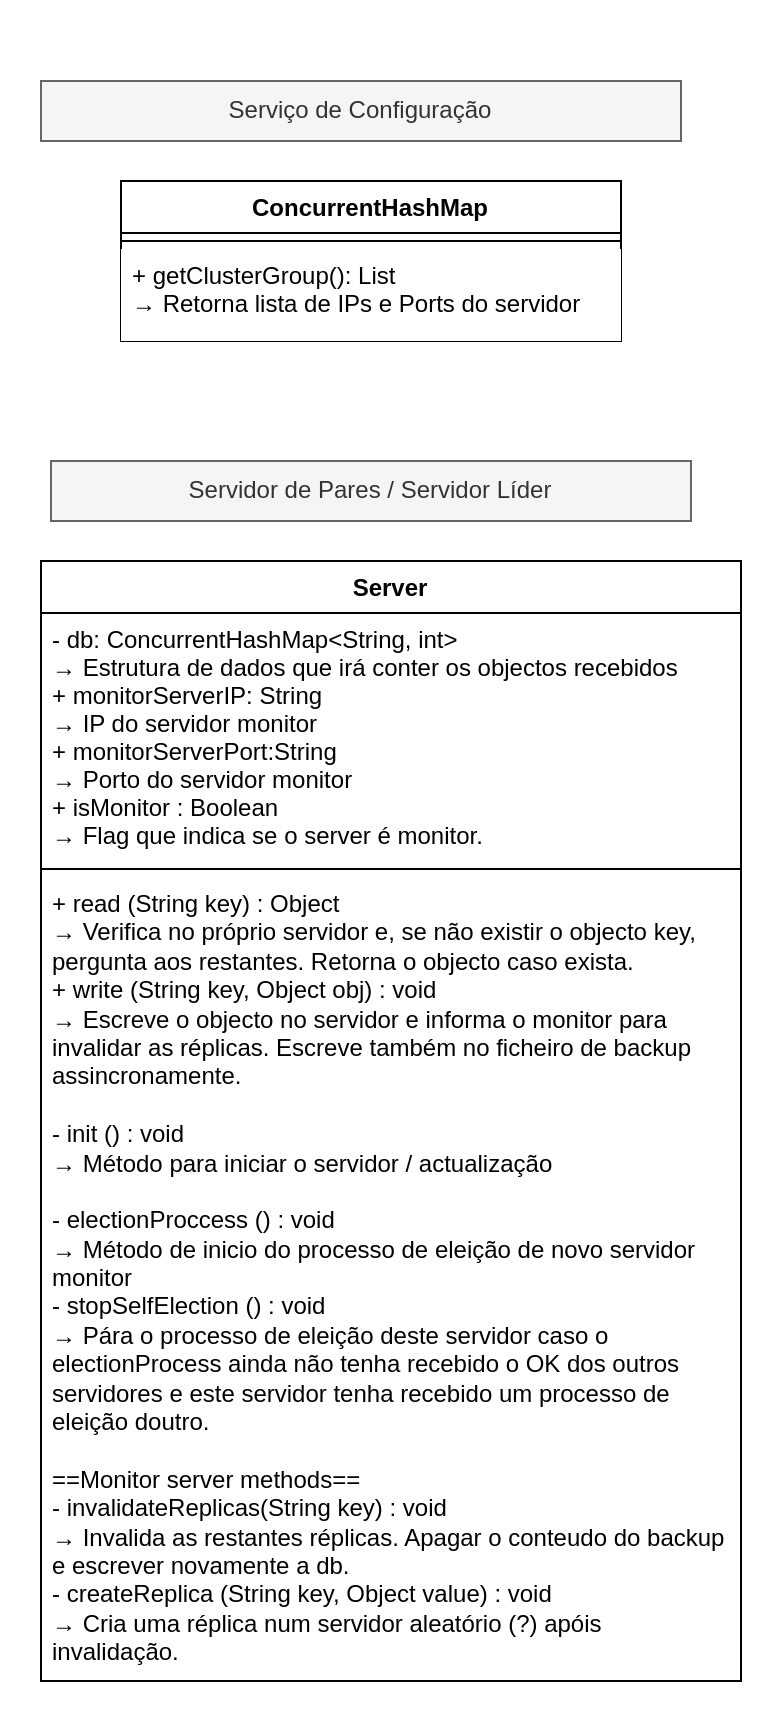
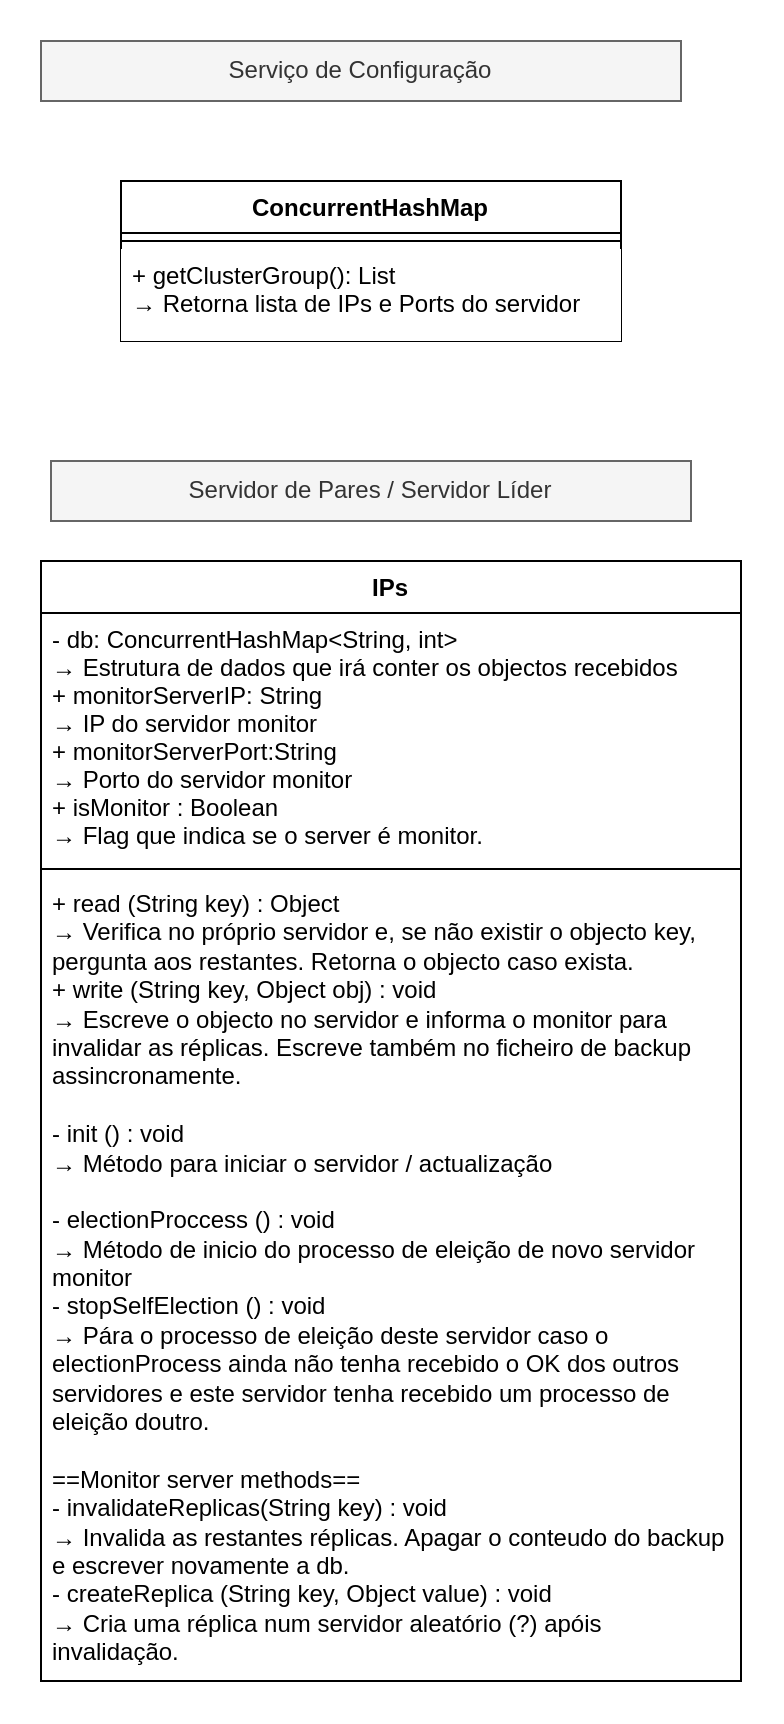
  <mxCell id="0" />
  <mxCell id="1" parent="0" />
- <mxCell id="2" value="Serviço de Configuração" style="text;html=1;strokeColor=#666666;fillColor=#f5f5f5;align=center;verticalAlign=middle;whiteSpace=wrap;rounded=0;fontColor=#333333;" vertex="1" parent="1"><mxGeometry x="20" y="40" width="320" height="30" as="geometry" /></mxCell>
+ <mxCell id="2" value="Serviço de Configuração" style="text;html=1;strokeColor=#666666;fillColor=#f5f5f5;align=center;verticalAlign=middle;whiteSpace=wrap;rounded=0;fontColor=#333333;" vertex="1" parent="1"><mxGeometry x="20" y="20" width="320" height="30" as="geometry" /></mxCell>
  <mxCell id="3" value="Servidor de Pares / Servidor Líder" style="text;html=1;strokeColor=#666666;fillColor=#f5f5f5;align=center;verticalAlign=middle;whiteSpace=wrap;rounded=0;fontColor=#333333;" vertex="1" parent="1"><mxGeometry x="25" y="230" width="320" height="30" as="geometry" /></mxCell>
  <mxCell id="4" value="ConcurrentHashMap" style="swimlane;fontStyle=1;align=center;verticalAlign=top;childLayout=stackLayout;horizontal=1;startSize=26;horizontalStack=0;resizeParent=1;resizeParentMax=0;resizeLast=0;collapsible=1;marginBottom=0;fillColor=#ffffff;" vertex="1" parent="1"><mxGeometry x="60" y="90" width="250" height="80" as="geometry" /></mxCell>
  <mxCell id="5" value="" style="line;strokeWidth=1;fillColor=none;align=left;verticalAlign=middle;spacingTop=-1;spacingLeft=3;spacingRight=3;rotatable=0;labelPosition=right;points=[];portConstraint=eastwest;" vertex="1" parent="4"><mxGeometry y="26" width="250" height="8" as="geometry" /></mxCell>
  <mxCell id="6" value="+ getClusterGroup(): List&#10;→ Retorna lista de IPs e Ports do servidor" style="text;strokeColor=none;align=left;verticalAlign=top;spacingLeft=4;spacingRight=4;overflow=hidden;rotatable=0;points=[[0,0.5],[1,0.5]];portConstraint=eastwest;fillColor=#ffffff;" vertex="1" parent="4"><mxGeometry y="34" width="250" height="46" as="geometry" /></mxCell>
- <mxCell id="7" value="Server" style="swimlane;fontStyle=1;align=center;verticalAlign=top;childLayout=stackLayout;horizontal=1;startSize=26;horizontalStack=0;resizeParent=1;resizeParentMax=0;resizeLast=0;collapsible=1;marginBottom=0;fillColor=#ffffff;" vertex="1" parent="1"><mxGeometry x="20" y="280" width="350" height="560" as="geometry" /></mxCell>
+ <mxCell id="7" value="IPs" style="swimlane;fontStyle=1;align=center;verticalAlign=top;childLayout=stackLayout;horizontal=1;startSize=26;horizontalStack=0;resizeParent=1;resizeParentMax=0;resizeLast=0;collapsible=1;marginBottom=0;fillColor=#ffffff;" vertex="1" parent="1"><mxGeometry x="20" y="280" width="350" height="560" as="geometry" /></mxCell>
  <mxCell id="8" value="- db: ConcurrentHashMap&lt;String, int&gt;&#10;→ Estrutura de dados que irá conter os objectos recebidos&#10;+ monitorServerIP: String&#10;→ IP do servidor monitor&#10;+ monitorServerPort:String&#10;→ Porto do servidor monitor&#10;+ isMonitor : Boolean&#10;→ Flag que indica se o server é monitor." style="text;strokeColor=none;fillColor=none;align=left;verticalAlign=top;spacingLeft=4;spacingRight=4;overflow=hidden;rotatable=0;points=[[0,0.5],[1,0.5]];portConstraint=eastwest;" vertex="1" parent="7"><mxGeometry y="26" width="350" height="124" as="geometry" /></mxCell>
  <mxCell id="9" value="" style="line;strokeWidth=1;fillColor=none;align=left;verticalAlign=middle;spacingTop=-1;spacingLeft=3;spacingRight=3;rotatable=0;labelPosition=right;points=[];portConstraint=eastwest;" vertex="1" parent="7"><mxGeometry y="150" width="350" height="8" as="geometry" /></mxCell>
  <mxCell id="10" value="+ read (String key) : Object&#10;→ Verifica no próprio servidor e, se não existir o objecto key, pergunta aos restantes. Retorna o objecto caso exista.&#10;+ write (String key, Object obj) : void&#10;→ Escreve o objecto no servidor e informa o monitor para invalidar as réplicas. Escreve também no ficheiro de backup assincronamente.&#10;&#10;- init () : void&#10;→ Método para iniciar o servidor / actualização&#10;&#10;- electionProccess () : void&#10;→ Método de inicio do processo de eleição de novo servidor monitor&#10;- stopSelfElection () : void&#10;→ Pára o processo de eleição deste servidor caso o electionProcess ainda não tenha recebido o OK dos outros servidores e este servidor tenha recebido um processo de eleição doutro.&#10;&#10;==Monitor server methods==&#10;- invalidateReplicas(String key) : void&#10;→ Invalida as restantes réplicas. Apagar o conteudo do backup e escrever novamente a db.&#10;- createReplica (String key, Object value) : void&#10;→ Cria uma réplica num servidor aleatório (?) apóis invalidação." style="text;strokeColor=none;fillColor=none;align=left;verticalAlign=top;spacingLeft=4;spacingRight=4;overflow=hidden;rotatable=0;points=[[0,0.5],[1,0.5]];portConstraint=eastwest;whiteSpace=wrap;fontStyle=0" vertex="1" parent="7"><mxGeometry y="158" width="350" height="402" as="geometry" /></mxCell>
